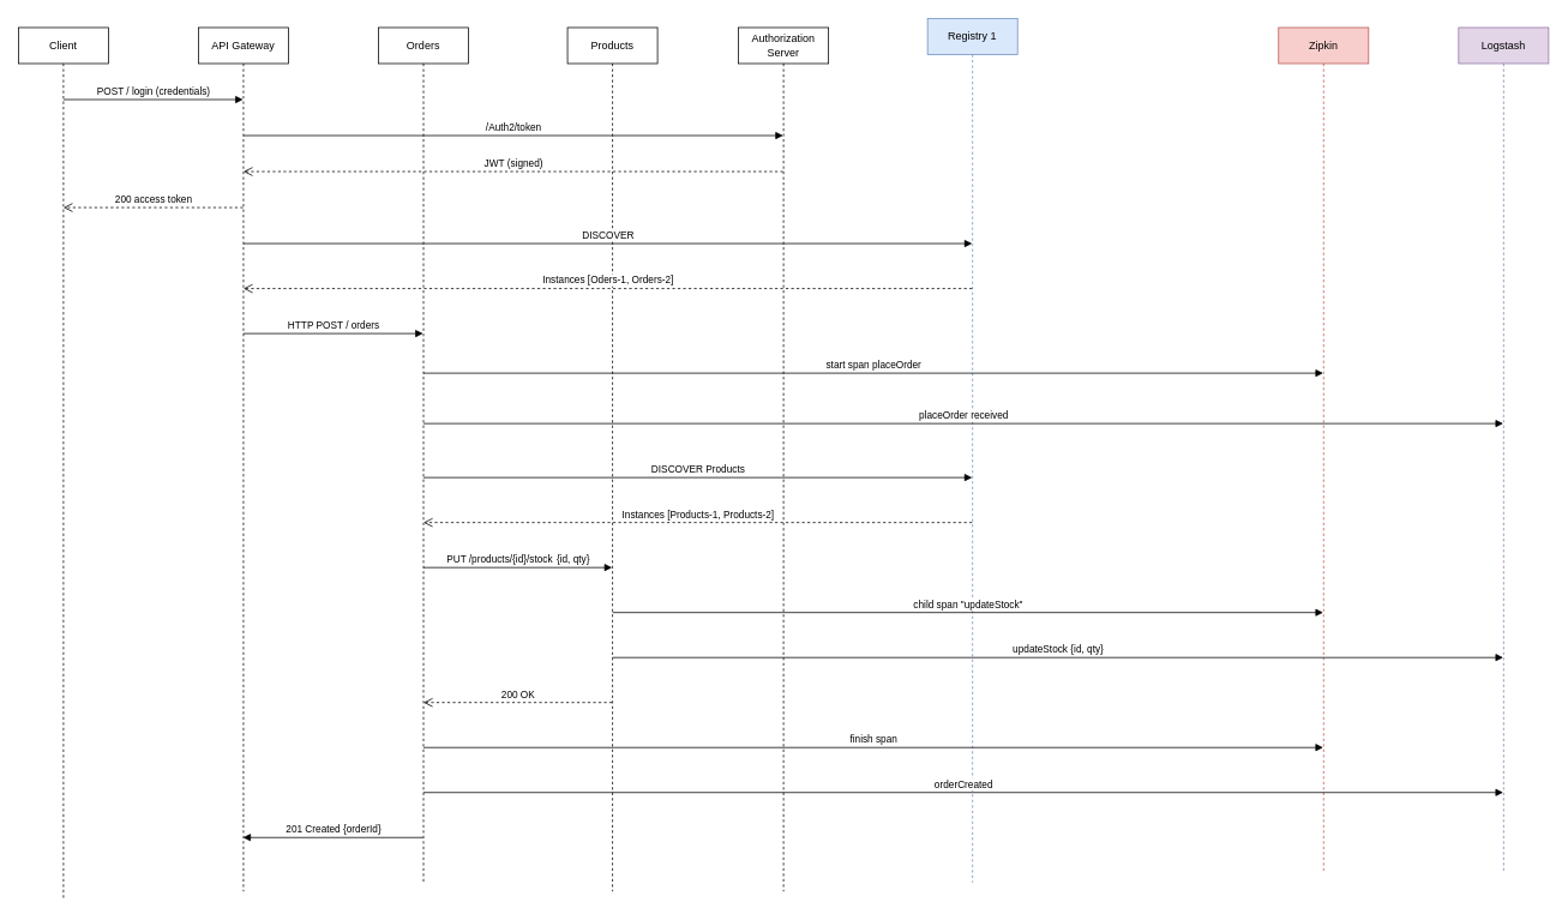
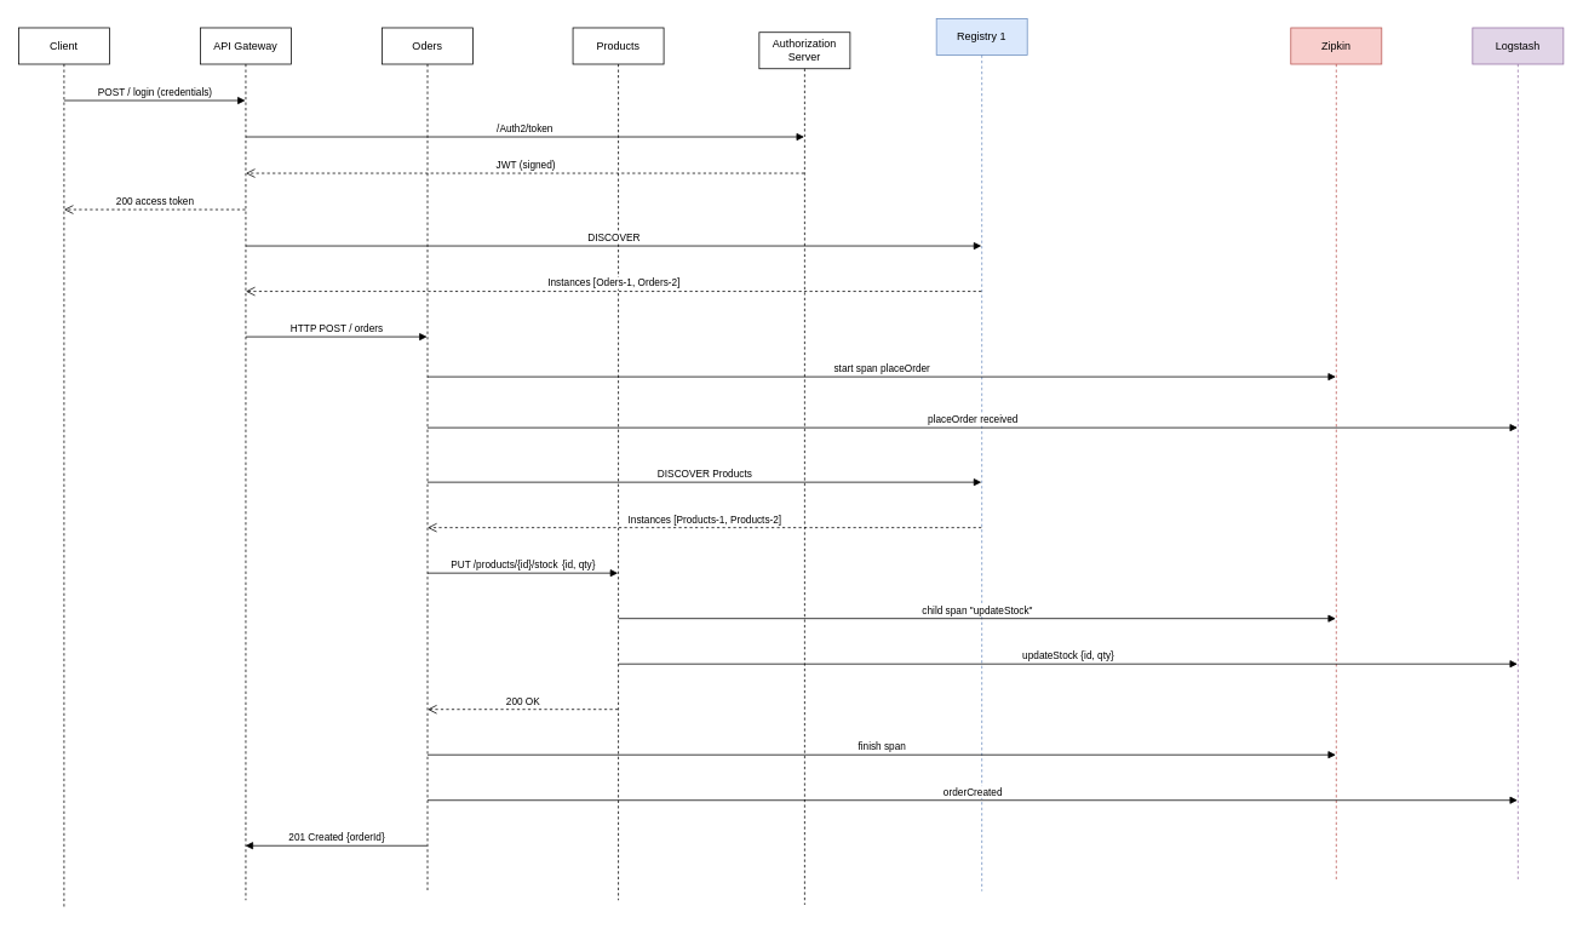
  <mxCell id="0" />
  <mxCell id="1" parent="0" />
  <mxCell id="2" value="Client" style="shape=umlLifeline;perimeter=lifelinePerimeter;whiteSpace=wrap;html=1;container=1;dropTarget=0;collapsible=0;recursiveResize=0;outlineConnect=0;portConstraint=eastwest;newEdgeStyle={&quot;curved&quot;:0,&quot;rounded&quot;:0};" vertex="1" parent="1"><mxGeometry x="20" y="30" width="100" height="970" as="geometry" /></mxCell>
  <mxCell id="3" value="API Gateway" style="shape=umlLifeline;perimeter=lifelinePerimeter;whiteSpace=wrap;html=1;container=1;dropTarget=0;collapsible=0;recursiveResize=0;outlineConnect=0;portConstraint=eastwest;newEdgeStyle={&quot;curved&quot;:0,&quot;rounded&quot;:0};" vertex="1" parent="1"><mxGeometry x="220" y="30" width="100" height="960" as="geometry" /></mxCell>
- <mxCell id="4" value="Orders" style="shape=umlLifeline;perimeter=lifelinePerimeter;whiteSpace=wrap;html=1;container=1;dropTarget=0;collapsible=0;recursiveResize=0;outlineConnect=0;portConstraint=eastwest;newEdgeStyle={&quot;curved&quot;:0,&quot;rounded&quot;:0};" vertex="1" parent="1"><mxGeometry x="420" y="30" width="100" height="950" as="geometry" /></mxCell>
+ <mxCell id="4" value="Oders" style="shape=umlLifeline;perimeter=lifelinePerimeter;whiteSpace=wrap;html=1;container=1;dropTarget=0;collapsible=0;recursiveResize=0;outlineConnect=0;portConstraint=eastwest;newEdgeStyle={&quot;curved&quot;:0,&quot;rounded&quot;:0};" vertex="1" parent="1"><mxGeometry x="420" y="30" width="100" height="950" as="geometry" /></mxCell>
  <mxCell id="5" value="Products" style="shape=umlLifeline;perimeter=lifelinePerimeter;whiteSpace=wrap;html=1;container=1;dropTarget=0;collapsible=0;recursiveResize=0;outlineConnect=0;portConstraint=eastwest;newEdgeStyle={&quot;curved&quot;:0,&quot;rounded&quot;:0};" vertex="1" parent="1"><mxGeometry x="630" y="30" width="100" height="960" as="geometry" /></mxCell>
- <mxCell id="6" value="Authorization Server" style="shape=umlLifeline;perimeter=lifelinePerimeter;whiteSpace=wrap;html=1;container=1;dropTarget=0;collapsible=0;recursiveResize=0;outlineConnect=0;portConstraint=eastwest;newEdgeStyle={&quot;curved&quot;:0,&quot;rounded&quot;:0};" vertex="1" parent="1"><mxGeometry x="820" y="30" width="100" height="960" as="geometry" /></mxCell>
+ <mxCell id="6" value="Authorization Server" style="shape=umlLifeline;perimeter=lifelinePerimeter;whiteSpace=wrap;html=1;container=1;dropTarget=0;collapsible=0;recursiveResize=0;outlineConnect=0;portConstraint=eastwest;newEdgeStyle={&quot;curved&quot;:0,&quot;rounded&quot;:0};" vertex="1" parent="1"><mxGeometry x="835" y="35" width="100" height="960" as="geometry" /></mxCell>
  <mxCell id="7" value="Registry 1" style="shape=umlLifeline;perimeter=lifelinePerimeter;whiteSpace=wrap;html=1;container=1;dropTarget=0;collapsible=0;recursiveResize=0;outlineConnect=0;portConstraint=eastwest;newEdgeStyle={&quot;curved&quot;:0,&quot;rounded&quot;:0};fillColor=#dae8fc;strokeColor=#6c8ebf;" vertex="1" parent="1"><mxGeometry x="1030" y="20" width="100" height="960" as="geometry" /></mxCell>
  <mxCell id="8" value="Zipkin" style="shape=umlLifeline;perimeter=lifelinePerimeter;whiteSpace=wrap;html=1;container=1;dropTarget=0;collapsible=0;recursiveResize=0;outlineConnect=0;portConstraint=eastwest;newEdgeStyle={&quot;curved&quot;:0,&quot;rounded&quot;:0};fillColor=#f8cecc;strokeColor=#b85450;" vertex="1" parent="1"><mxGeometry x="1420" y="30" width="100" height="940" as="geometry" /></mxCell>
  <mxCell id="9" value="Logstash" style="shape=umlLifeline;perimeter=lifelinePerimeter;whiteSpace=wrap;html=1;container=1;dropTarget=0;collapsible=0;recursiveResize=0;outlineConnect=0;portConstraint=eastwest;newEdgeStyle={&quot;curved&quot;:0,&quot;rounded&quot;:0};fillColor=#e1d5e7;strokeColor=#9673a6;" vertex="1" parent="1"><mxGeometry x="1620" y="30" width="100" height="940" as="geometry" /></mxCell>
  <mxCell id="10" value="POST / login (credentials)" style="html=1;verticalAlign=bottom;endArrow=block;curved=0;rounded=0;" edge="1" parent="1" target="3"><mxGeometry width="80" relative="1" as="geometry"><mxPoint x="70" y="110" as="sourcePoint" /><mxPoint x="150" y="110" as="targetPoint" /></mxGeometry></mxCell>
  <mxCell id="11" value="/Auth2/token" style="html=1;verticalAlign=bottom;endArrow=block;curved=0;rounded=0;" edge="1" parent="1" target="6"><mxGeometry width="80" relative="1" as="geometry"><mxPoint x="270" y="150" as="sourcePoint" /><mxPoint x="350" y="150" as="targetPoint" /></mxGeometry></mxCell>
  <mxCell id="12" value="JWT (signed)" style="html=1;verticalAlign=bottom;endArrow=open;dashed=1;endSize=8;curved=0;rounded=0;" edge="1" parent="1" source="6"><mxGeometry relative="1" as="geometry"><mxPoint x="350" y="190" as="sourcePoint" /><mxPoint x="270" y="190" as="targetPoint" /></mxGeometry></mxCell>
  <mxCell id="13" value="200 access token" style="html=1;verticalAlign=bottom;endArrow=open;dashed=1;endSize=8;curved=0;rounded=0;" edge="1" parent="1" source="3"><mxGeometry relative="1" as="geometry"><mxPoint x="150" y="230" as="sourcePoint" /><mxPoint x="70" y="230" as="targetPoint" /></mxGeometry></mxCell>
  <mxCell id="14" value="DISCOVER" style="html=1;verticalAlign=bottom;endArrow=block;curved=0;rounded=0;" edge="1" parent="1" target="7"><mxGeometry width="80" relative="1" as="geometry"><mxPoint x="270" y="270" as="sourcePoint" /><mxPoint x="1010" y="270" as="targetPoint" /></mxGeometry></mxCell>
  <mxCell id="15" value="Instances [Oders-1, Orders-2]" style="html=1;verticalAlign=bottom;endArrow=open;dashed=1;endSize=8;curved=0;rounded=0;" edge="1" parent="1" source="7"><mxGeometry relative="1" as="geometry"><mxPoint x="350" y="320" as="sourcePoint" /><mxPoint x="270" y="320" as="targetPoint" /></mxGeometry></mxCell>
  <mxCell id="16" value="HTTP POST / orders" style="html=1;verticalAlign=bottom;endArrow=block;curved=0;rounded=0;" edge="1" parent="1" target="4"><mxGeometry width="80" relative="1" as="geometry"><mxPoint x="270" y="370" as="sourcePoint" /><mxPoint x="350" y="370" as="targetPoint" /></mxGeometry></mxCell>
  <mxCell id="17" value="start span placeOrder" style="html=1;verticalAlign=bottom;endArrow=block;curved=0;rounded=0;" edge="1" parent="1" target="8"><mxGeometry width="80" relative="1" as="geometry"><mxPoint x="470" y="414" as="sourcePoint" /><mxPoint x="550" y="414" as="targetPoint" /></mxGeometry></mxCell>
  <mxCell id="18" value="placeOrder received" style="html=1;verticalAlign=bottom;endArrow=block;curved=0;rounded=0;" edge="1" parent="1" target="9"><mxGeometry width="80" relative="1" as="geometry"><mxPoint x="470" y="470" as="sourcePoint" /><mxPoint x="1470" y="470" as="targetPoint" /></mxGeometry></mxCell>
  <mxCell id="19" value="DISCOVER Products" style="html=1;verticalAlign=bottom;endArrow=block;curved=0;rounded=0;" edge="1" parent="1" target="7"><mxGeometry width="80" relative="1" as="geometry"><mxPoint x="470" y="530" as="sourcePoint" /><mxPoint x="550" y="530" as="targetPoint" /></mxGeometry></mxCell>
  <mxCell id="20" value="Instances [Products-1, Products-2]" style="html=1;verticalAlign=bottom;endArrow=open;dashed=1;endSize=8;curved=0;rounded=0;" edge="1" parent="1" source="7"><mxGeometry relative="1" as="geometry"><mxPoint x="550" y="580" as="sourcePoint" /><mxPoint x="470" y="580" as="targetPoint" /></mxGeometry></mxCell>
  <mxCell id="21" value="PUT /products/{id}/stock&lt;span style=&quot;white-space: pre;&quot;&gt;&#09;&lt;/span&gt;{id, qty}" style="html=1;verticalAlign=bottom;endArrow=block;curved=0;rounded=0;" edge="1" parent="1" target="5"><mxGeometry width="80" relative="1" as="geometry"><mxPoint x="470" y="630" as="sourcePoint" /><mxPoint x="550" y="630" as="targetPoint" /></mxGeometry></mxCell>
  <mxCell id="22" value="child span &quot;updateStock&quot;" style="html=1;verticalAlign=bottom;endArrow=block;curved=0;rounded=0;" edge="1" parent="1" target="8"><mxGeometry width="80" relative="1" as="geometry"><mxPoint x="680" y="680" as="sourcePoint" /><mxPoint x="1270" y="680" as="targetPoint" /></mxGeometry></mxCell>
  <mxCell id="23" value="updateStock {id, qty}" style="html=1;verticalAlign=bottom;endArrow=block;curved=0;rounded=0;" edge="1" parent="1" target="9"><mxGeometry width="80" relative="1" as="geometry"><mxPoint x="680" y="730" as="sourcePoint" /><mxPoint x="760" y="730" as="targetPoint" /></mxGeometry></mxCell>
  <mxCell id="24" value="200 OK" style="html=1;verticalAlign=bottom;endArrow=open;dashed=1;endSize=8;curved=0;rounded=0;" edge="1" parent="1" source="5"><mxGeometry relative="1" as="geometry"><mxPoint x="550" y="780" as="sourcePoint" /><mxPoint x="470" y="780" as="targetPoint" /></mxGeometry></mxCell>
  <mxCell id="25" value="finish span" style="html=1;verticalAlign=bottom;endArrow=block;curved=0;rounded=0;" edge="1" parent="1" target="8"><mxGeometry width="80" relative="1" as="geometry"><mxPoint x="470" y="830" as="sourcePoint" /><mxPoint x="1330" y="830" as="targetPoint" /></mxGeometry></mxCell>
  <mxCell id="26" value="orderCreated" style="html=1;verticalAlign=bottom;endArrow=block;curved=0;rounded=0;" edge="1" parent="1" target="9"><mxGeometry width="80" relative="1" as="geometry"><mxPoint x="470" y="880" as="sourcePoint" /><mxPoint x="1270" y="880" as="targetPoint" /></mxGeometry></mxCell>
  <mxCell id="27" value="201 Created {orderId}" style="html=1;verticalAlign=bottom;endArrow=block;curved=0;rounded=0;" edge="1" parent="1" source="4"><mxGeometry width="80" relative="1" as="geometry"><mxPoint x="310" y="930" as="sourcePoint" /><mxPoint x="269.5" y="930" as="targetPoint" /></mxGeometry></mxCell>
